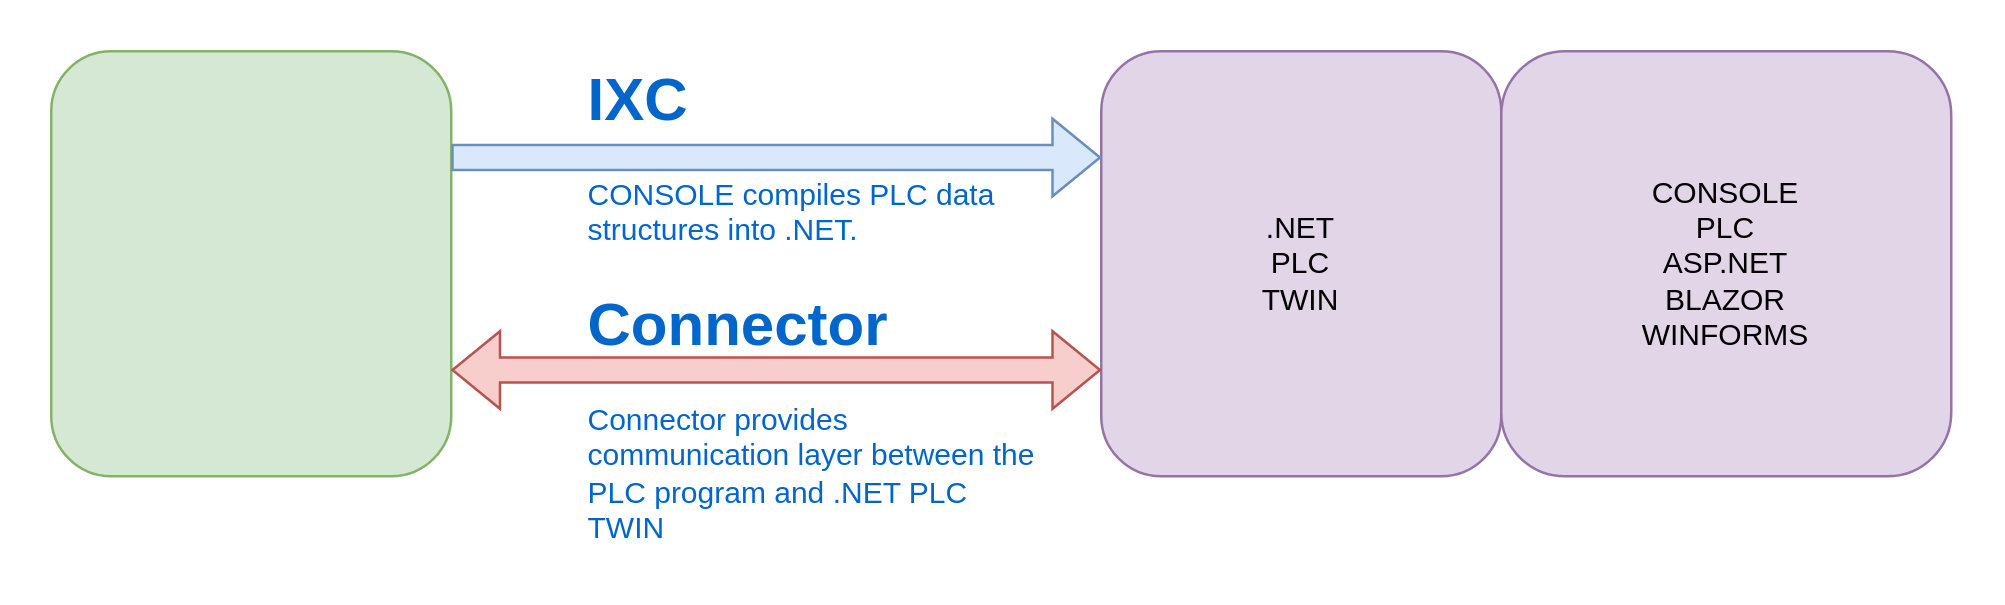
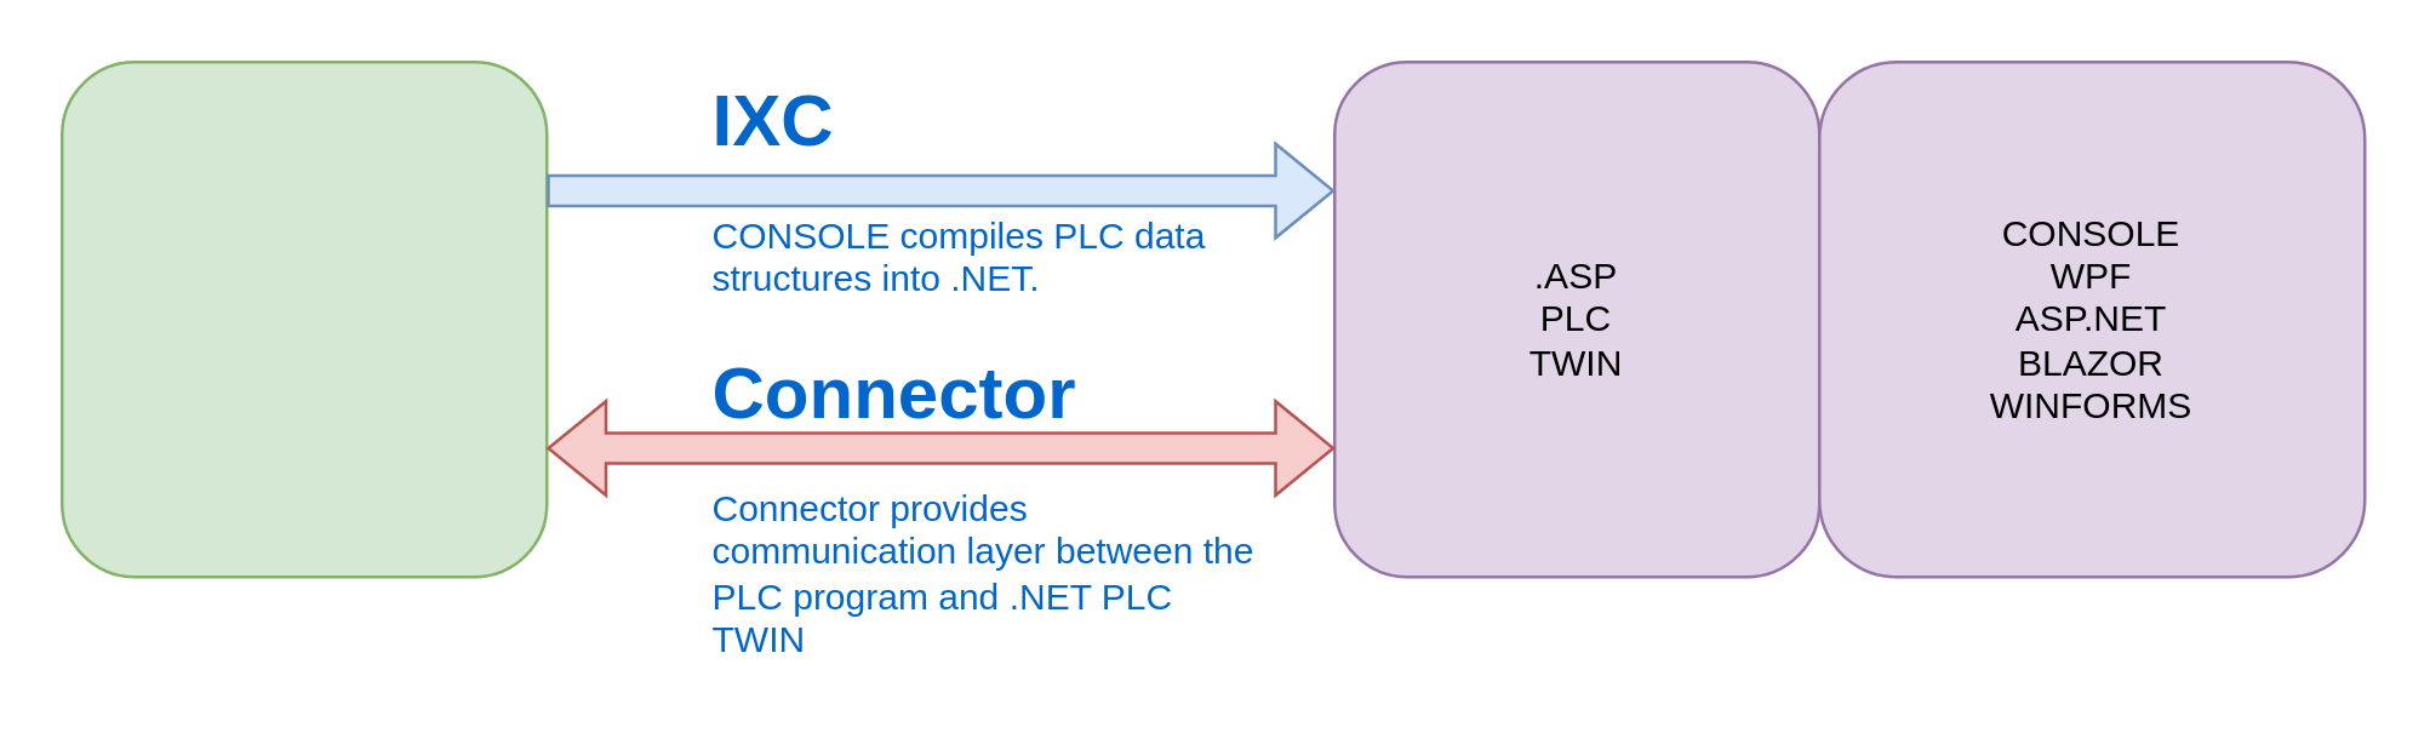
  <mxCell id="0" />
  <mxCell id="1" parent="0" />
  <mxCell id="2" value="" style="rounded=1;whiteSpace=wrap;html=1;fillColor=#d5e8d4;strokeColor=#82b366;" vertex="1" parent="1"><mxGeometry x="20" y="20" width="160" height="170" as="geometry" /></mxCell>
  <mxCell id="3" value="" style="rounded=1;whiteSpace=wrap;html=1;fillColor=#e1d5e7;strokeColor=#9673a6;" vertex="1" parent="1"><mxGeometry x="440" y="20" width="160" height="170" as="geometry" /></mxCell>
- <mxCell id="4" value=".NET&lt;br&gt;PLC&lt;br&gt;TWIN" style="text;html=1;strokeColor=none;fillColor=none;align=center;verticalAlign=middle;whiteSpace=wrap;rounded=0;" vertex="1" parent="1"><mxGeometry x="490" y="75" width="60" height="60" as="geometry" /></mxCell>
+ <mxCell id="4" value=".ASP&lt;br&gt;PLC&lt;br&gt;TWIN" style="text;html=1;strokeColor=none;fillColor=none;align=center;verticalAlign=middle;whiteSpace=wrap;rounded=0;" vertex="1" parent="1"><mxGeometry x="490" y="75" width="60" height="60" as="geometry" /></mxCell>
  <mxCell id="5" value="" style="shape=flexArrow;endArrow=classic;html=1;rounded=0;exitX=1;exitY=0.25;exitDx=0;exitDy=0;entryX=0;entryY=0.25;entryDx=0;entryDy=0;fillColor=#dae8fc;strokeColor=#6c8ebf;" edge="1" parent="1" source="2" target="3"><mxGeometry width="50" height="50" relative="1" as="geometry"><mxPoint x="240" y="150" as="sourcePoint" /><mxPoint x="390" y="170" as="targetPoint" /></mxGeometry></mxCell>
  <mxCell id="6" value="" style="shape=flexArrow;endArrow=classic;startArrow=classic;html=1;rounded=0;exitX=1;exitY=0.75;exitDx=0;exitDy=0;entryX=0;entryY=0.75;entryDx=0;entryDy=0;fillColor=#f8cecc;strokeColor=#b85450;" edge="1" parent="1" source="2" target="3"><mxGeometry width="100" height="100" relative="1" as="geometry"><mxPoint x="310" y="250" as="sourcePoint" /><mxPoint x="410" y="150" as="targetPoint" /></mxGeometry></mxCell>
  <mxCell id="7" value="&lt;h1&gt;IXC&lt;/h1&gt;&lt;p&gt;CONSOLE compiles PLC data structures into .NET.&lt;/p&gt;" style="text;html=1;strokeColor=none;fillColor=none;spacing=5;spacingTop=-20;whiteSpace=wrap;overflow=hidden;rounded=0;fontColor=#0066CC;" vertex="1" parent="1"><mxGeometry x="230" y="20" width="190" height="80" as="geometry" /></mxCell>
  <mxCell id="8" value="&lt;h1&gt;Connector&lt;/h1&gt;&lt;p&gt;Connector provides communication layer between the PLC program and .NET PLC TWIN&lt;/p&gt;" style="text;html=1;strokeColor=none;fillColor=none;spacing=5;spacingTop=-20;whiteSpace=wrap;overflow=hidden;rounded=0;fontColor=#0066CC;" vertex="1" parent="1"><mxGeometry x="230" y="110" width="190" height="110" as="geometry" /></mxCell>
  <mxCell id="9" value="" style="rounded=1;whiteSpace=wrap;html=1;fillColor=#e1d5e7;strokeColor=#9673a6;" vertex="1" parent="1"><mxGeometry x="600" y="20" width="180" height="170" as="geometry" /></mxCell>
- <mxCell id="10" value="CONSOLE&lt;br&gt;PLC&lt;br&gt;ASP.NET&lt;br&gt;BLAZOR&lt;br&gt;WINFORMS" style="text;html=1;strokeColor=none;fillColor=none;align=center;verticalAlign=middle;whiteSpace=wrap;rounded=0;" vertex="1" parent="1"><mxGeometry x="660" y="75" width="60" height="60" as="geometry" /></mxCell>
+ <mxCell id="10" value="CONSOLE&lt;br&gt;WPF&lt;br&gt;ASP.NET&lt;br&gt;BLAZOR&lt;br&gt;WINFORMS" style="text;html=1;strokeColor=none;fillColor=none;align=center;verticalAlign=middle;whiteSpace=wrap;rounded=0;" vertex="1" parent="1"><mxGeometry x="660" y="75" width="60" height="60" as="geometry" /></mxCell>
